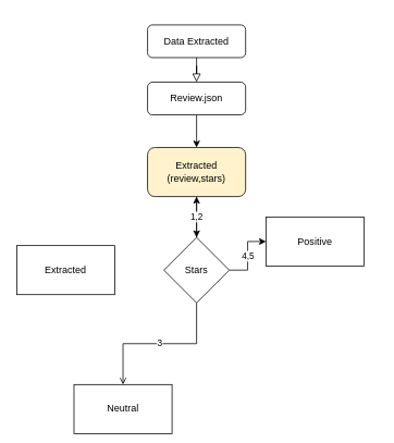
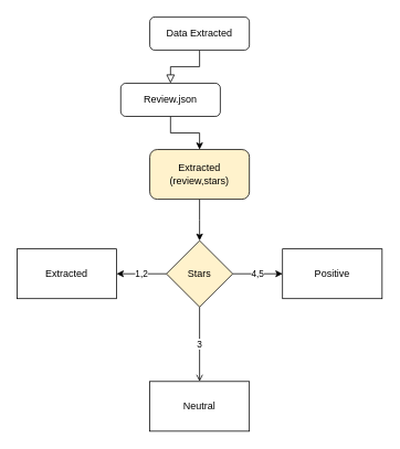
  <mxCell id="0" />
  <mxCell id="1" parent="0" />
  <mxCell id="2" value="" style="rounded=0;html=1;jettySize=auto;orthogonalLoop=1;fontSize=11;endArrow=block;endFill=0;endSize=8;strokeWidth=1;shadow=0;labelBackgroundColor=none;edgeStyle=orthogonalEdgeStyle;entryX=0.5;entryY=0;entryDx=0;entryDy=0;" parent="1" source="3" target="5" edge="1"><mxGeometry relative="1" as="geometry"><mxPoint x="240" y="110" as="targetPoint" /></mxGeometry></mxCell>
- <mxCell id="3" value="Data Extracted" style="rounded=1;whiteSpace=wrap;html=1;fontSize=12;glass=0;strokeWidth=1;shadow=0;" parent="1" vertex="1"><mxGeometry x="180" y="30" width="120" height="40" as="geometry" /></mxCell>
+ <mxCell id="3" value="Data Extracted" style="rounded=1;whiteSpace=wrap;html=1;fontSize=12;glass=0;strokeWidth=1;shadow=0;" parent="1" vertex="1"><mxGeometry x="180" y="20" width="120" height="40" as="geometry" /></mxCell>
  <mxCell id="4" style="edgeStyle=orthogonalEdgeStyle;rounded=0;orthogonalLoop=1;jettySize=auto;html=1;exitX=0.5;exitY=1;exitDx=0;exitDy=0;entryX=0.5;entryY=0;entryDx=0;entryDy=0;" edge="1" parent="1" source="5" target="7"><mxGeometry relative="1" as="geometry"><mxPoint x="240" y="170" as="targetPoint" /></mxGeometry></mxCell>
- <mxCell id="5" value="Review.json" style="rounded=1;whiteSpace=wrap;html=1;fontSize=12;glass=0;strokeWidth=1;shadow=0;" vertex="1" parent="1"><mxGeometry x="180" y="100" width="120" height="40" as="geometry" /></mxCell>
+ <mxCell id="5" value="Review.json" style="rounded=1;whiteSpace=wrap;html=1;fontSize=12;glass=0;strokeWidth=1;shadow=0;" vertex="1" parent="1"><mxGeometry x="145" y="100" width="120" height="40" as="geometry" /></mxCell>
  <mxCell id="6" value="" style="edgeStyle=orthogonalEdgeStyle;rounded=0;orthogonalLoop=1;jettySize=auto;html=1;" edge="1" parent="1" source="7"><mxGeometry relative="1" as="geometry"><mxPoint x="240" y="290" as="targetPoint" /></mxGeometry></mxCell>
  <mxCell id="7" value="Extracted (review,stars)" style="whiteSpace=wrap;html=1;rounded=1;glass=0;strokeWidth=1;shadow=0;fillColor=#fff2cc;" vertex="1" parent="1"><mxGeometry x="180" y="180" width="120" height="60" as="geometry" /></mxCell>
  <mxCell id="8" value="4,5" style="edgeStyle=orthogonalEdgeStyle;rounded=0;orthogonalLoop=1;jettySize=auto;html=1;" edge="1" parent="1" source="11" target="12"><mxGeometry relative="1" as="geometry" /></mxCell>
- <mxCell id="9" value="1,2" style="edgeStyle=orthogonalEdgeStyle;rounded=0;orthogonalLoop=1;jettySize=auto;html=1;" edge="1" parent="1" source="11" target="7"><mxGeometry relative="1" as="geometry" /></mxCell>
+ <mxCell id="9" value="1,2" style="edgeStyle=orthogonalEdgeStyle;rounded=0;orthogonalLoop=1;jettySize=auto;html=1;" edge="1" parent="1" source="11" target="13"><mxGeometry relative="1" as="geometry" /></mxCell>
  <mxCell id="10" value="3" style="edgeStyle=orthogonalEdgeStyle;rounded=0;orthogonalLoop=1;jettySize=auto;html=1;endArrow=open;" edge="1" parent="1" source="11" target="14"><mxGeometry relative="1" as="geometry" /></mxCell>
- <mxCell id="11" value="Stars" style="rhombus;whiteSpace=wrap;html=1;" vertex="1" parent="1"><mxGeometry x="200" y="290" width="80" height="80" as="geometry" /></mxCell>
- <mxCell id="12" value="Positive" style="whiteSpace=wrap;html=1;" vertex="1" parent="1"><mxGeometry x="325" y="265" width="120" height="60" as="geometry" /></mxCell>
+ <mxCell id="11" value="Stars" style="rhombus;whiteSpace=wrap;html=1;fillColor=#fff2cc;" vertex="1" parent="1"><mxGeometry x="200" y="290" width="80" height="80" as="geometry" /></mxCell>
+ <mxCell id="12" value="Positive" style="whiteSpace=wrap;html=1;" vertex="1" parent="1"><mxGeometry x="340" y="300" width="120" height="60" as="geometry" /></mxCell>
  <mxCell id="13" value="Extracted" style="whiteSpace=wrap;html=1;" vertex="1" parent="1"><mxGeometry x="20" y="300" width="120" height="60" as="geometry" /></mxCell>
- <mxCell id="14" value="Neutral" style="whiteSpace=wrap;html=1;" vertex="1" parent="1"><mxGeometry x="90" y="470" width="120" height="60" as="geometry" /></mxCell>
+ <mxCell id="14" value="Neutral" style="whiteSpace=wrap;html=1;" vertex="1" parent="1"><mxGeometry x="180" y="460" width="120" height="60" as="geometry" /></mxCell>
